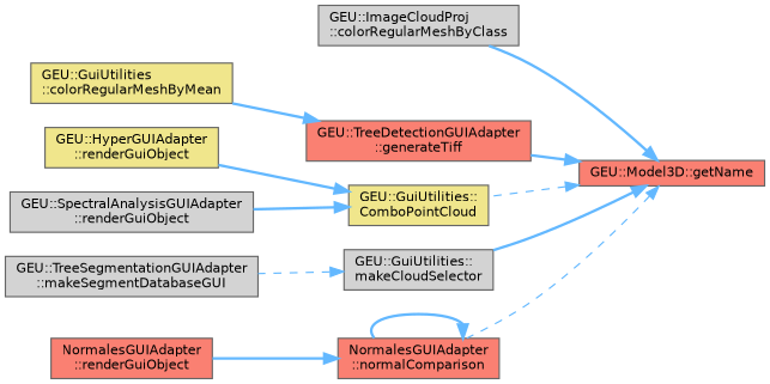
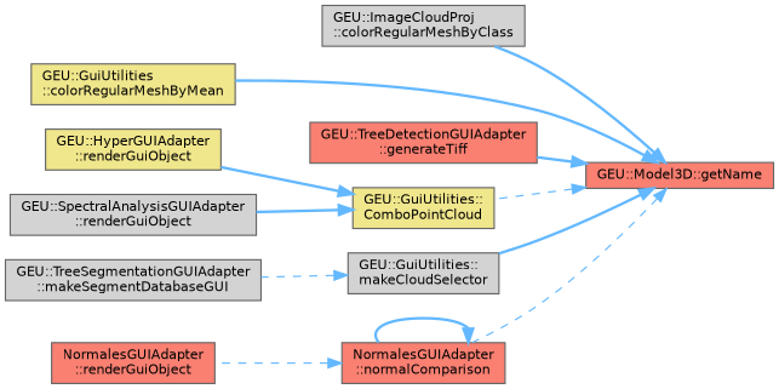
  digraph {
    rankdir=RL
    node [color=grey40 fillcolor=salmon fontname=Helvetica fontsize=10 shape=box style=filled]
    edge [color=steelblue1 dir=back fontname=Helvetica fontsize=10 labelfontname=Helvetica labelfontsize=10 style=bold]
    n1 [color=gray40 fontcolor=black height=0.2 label="GEU::Model3D::getName" width=0.4]
    n2 [fillcolor=lightgrey height=0.2 label="GEU::ImageCloudProj\l::colorRegularMeshByClass" width=0.4]
    n3 [fillcolor=khaki height=0.2 label="GEU::GuiUtilities\l::colorRegularMeshByMean" width=0.4]
    n4 [fillcolor=khaki height=0.2 label="GEU::GuiUtilities::\lComboPointCloud" width=0.4]
    n5 [height=0.2 label="GEU::TreeDetectionGUIAdapter\l::generateTiff" width=0.4]
    n6 [fillcolor=lightgrey height=0.2 label="GEU::GuiUtilities::\lmakeCloudSelector" width=0.4]
    n7 [height=0.2 label="NormalesGUIAdapter\l::normalComparison" width=0.4]
    n8 [fillcolor=khaki height=0.2 label="GEU::HyperGUIAdapter\l::renderGuiObject" width=0.4]
    n9 [fillcolor=lightgrey height=0.2 label="GEU::SpectralAnalysisGUIAdapter\l::renderGuiObject" width=0.4]
    n10 [fillcolor=lightgrey height=0.2 label="GEU::TreeSegmentationGUIAdapter\l::makeSegmentDatabaseGUI" width=0.4]
    n11 [height=0.2 label="NormalesGUIAdapter\l::renderGuiObject" width=0.4]
    n1 -> n2
-   n5 -> n3
+   n1 -> n3
    n1 -> n4 [style=dashed]
    n1 -> n5
    n1 -> n6
    n1 -> n7 [style=dashed]
    n4 -> n8
    n4 -> n9
    n6 -> n10 [style=dashed]
    n7 -> n7
-   n7 -> n11
+   n7 -> n11 [style=dashed]
  }
